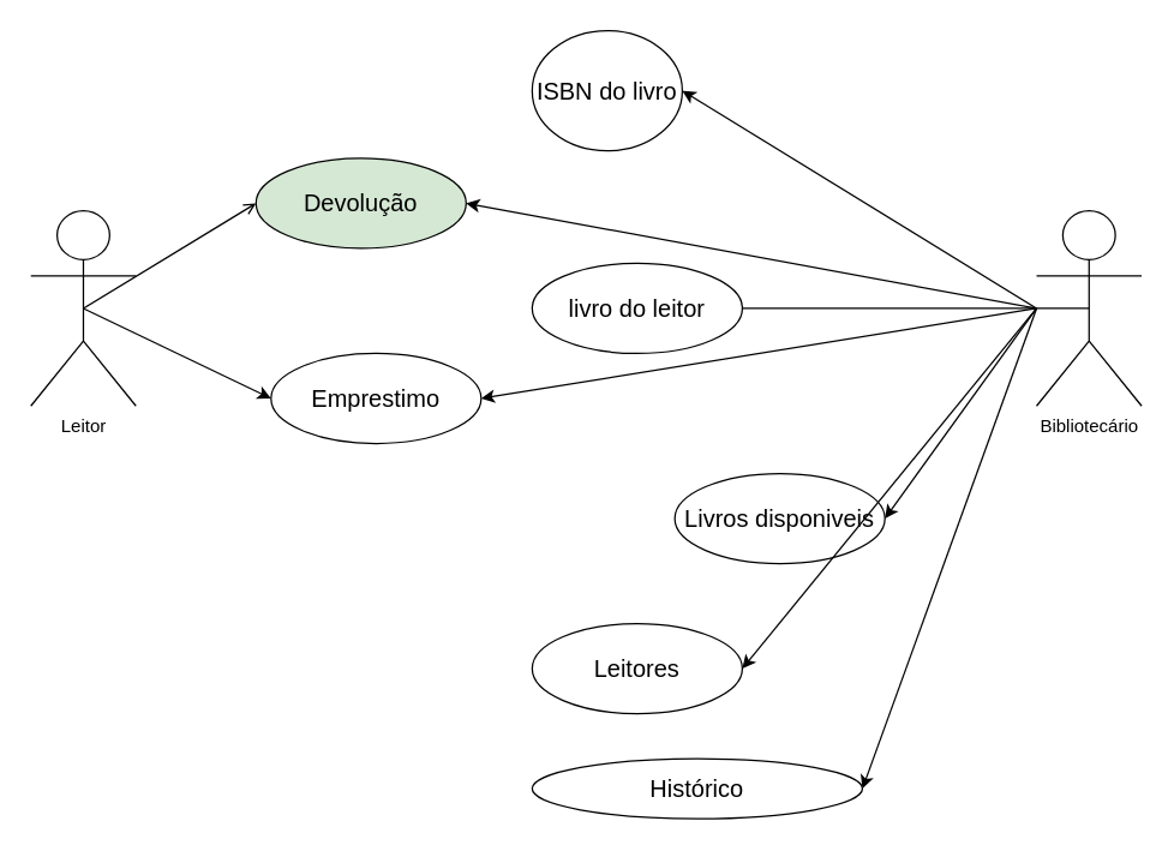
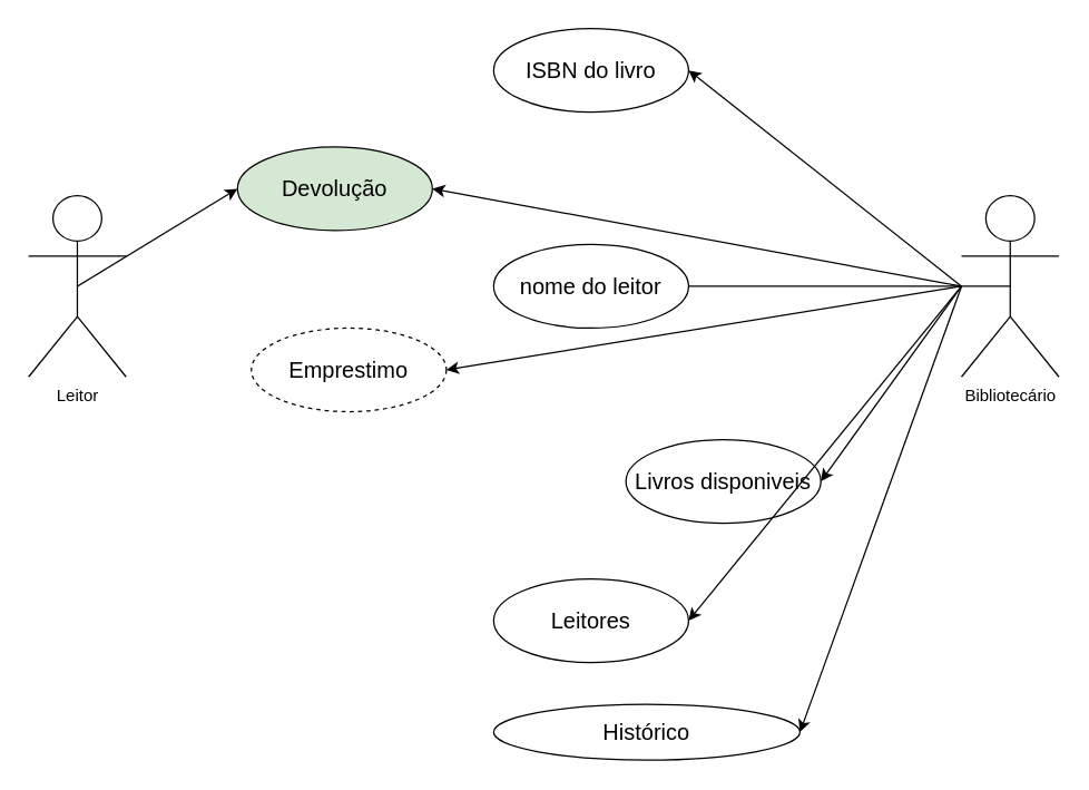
  <mxCell id="0" />
  <mxCell id="1" parent="0" />
  <mxCell id="2" value="Leitor" style="shape=umlActor;verticalLabelPosition=bottom;verticalAlign=top;html=1;outlineConnect=0;" parent="1" vertex="1"><mxGeometry x="20" y="140" width="70" height="130" as="geometry" /></mxCell>
- <mxCell id="3" value="&lt;font style=&quot;font-size: 16px;&quot;&gt;livro do leitor&lt;/font&gt;" style="ellipse;whiteSpace=wrap;html=1;" parent="1" vertex="1"><mxGeometry x="354" y="175" width="140" height="60" as="geometry" /></mxCell>
- <mxCell id="4" value="&lt;span style=&quot;font-size: 16px;&quot;&gt;ISBN do livro&lt;/span&gt;" style="ellipse;whiteSpace=wrap;html=1;" parent="1" vertex="1"><mxGeometry x="354" y="20" width="100" height="80" as="geometry" /></mxCell>
+ <mxCell id="3" value="&lt;font style=&quot;font-size: 16px;&quot;&gt;nome do leitor&lt;/font&gt;" style="ellipse;whiteSpace=wrap;html=1;" parent="1" vertex="1"><mxGeometry x="354" y="175" width="140" height="60" as="geometry" /></mxCell>
+ <mxCell id="4" value="&lt;span style=&quot;font-size: 16px;&quot;&gt;ISBN do livro&lt;/span&gt;" style="ellipse;whiteSpace=wrap;html=1;" parent="1" vertex="1"><mxGeometry x="354" y="20" width="140" height="60" as="geometry" /></mxCell>
  <mxCell id="5" value="&lt;span style=&quot;font-size: 16px;&quot;&gt;Leitores&lt;/span&gt;" style="ellipse;whiteSpace=wrap;html=1;" parent="1" vertex="1"><mxGeometry x="354" y="415" width="140" height="60" as="geometry" /></mxCell>
  <mxCell id="6" value="&lt;font style=&quot;font-size: 16px;&quot;&gt;Livros disponiveis&lt;/font&gt;" style="ellipse;whiteSpace=wrap;html=1;" parent="1" vertex="1"><mxGeometry x="449" y="315" width="140" height="60" as="geometry" /></mxCell>
  <mxCell id="7" value="&lt;font style=&quot;font-size: 16px;&quot;&gt;Histórico&lt;/font&gt;" style="ellipse;whiteSpace=wrap;html=1;" parent="1" vertex="1"><mxGeometry x="354" y="505" width="220" height="40" as="geometry" /></mxCell>
  <mxCell id="8" style="edgeStyle=orthogonalEdgeStyle;rounded=0;orthogonalLoop=1;jettySize=auto;html=1;exitX=0.5;exitY=0.5;exitDx=0;exitDy=0;exitPerimeter=0;endArrow=none;" parent="1" source="9" target="3" edge="1"><mxGeometry relative="1" as="geometry" /></mxCell>
  <mxCell id="9" value="Bibliotecário" style="shape=umlActor;verticalLabelPosition=bottom;verticalAlign=top;html=1;outlineConnect=0;" parent="1" vertex="1"><mxGeometry x="690" y="140" width="70" height="130" as="geometry" /></mxCell>
  <mxCell id="10" value="" style="endArrow=classic;html=1;rounded=0;entryX=1;entryY=0.5;entryDx=0;entryDy=0;" parent="1" target="4" edge="1"><mxGeometry width="50" height="50" relative="1" as="geometry"><mxPoint x="690" y="205" as="sourcePoint" /><mxPoint x="314" y="275" as="targetPoint" /></mxGeometry></mxCell>
  <mxCell id="11" value="" style="endArrow=classic;html=1;rounded=0;entryX=1;entryY=0.5;entryDx=0;entryDy=0;" parent="1" target="6" edge="1"><mxGeometry width="50" height="50" relative="1" as="geometry"><mxPoint x="690" y="205" as="sourcePoint" /><mxPoint x="614" y="270" as="targetPoint" /></mxGeometry></mxCell>
  <mxCell id="12" value="" style="endArrow=classic;html=1;rounded=0;entryX=1;entryY=0.5;entryDx=0;entryDy=0;" parent="1" target="5" edge="1"><mxGeometry width="50" height="50" relative="1" as="geometry"><mxPoint x="690" y="205" as="sourcePoint" /><mxPoint x="394" y="155" as="targetPoint" /></mxGeometry></mxCell>
  <mxCell id="13" value="" style="endArrow=classic;html=1;rounded=0;entryX=1;entryY=0.5;entryDx=0;entryDy=0;" parent="1" target="7" edge="1"><mxGeometry width="50" height="50" relative="1" as="geometry"><mxPoint x="690" y="205" as="sourcePoint" /><mxPoint x="404" y="165" as="targetPoint" /></mxGeometry></mxCell>
  <mxCell id="14" value="&lt;span style=&quot;font-size: 16px;&quot;&gt;Devolução&lt;/span&gt;" style="ellipse;whiteSpace=wrap;html=1;fillColor=#d5e8d4;" parent="1" vertex="1"><mxGeometry x="170" y="105" width="140" height="60" as="geometry" /></mxCell>
- <mxCell id="15" value="&lt;span style=&quot;font-size: 16px;&quot;&gt;Emprestimo&lt;/span&gt;" style="ellipse;whiteSpace=wrap;html=1;" parent="1" vertex="1"><mxGeometry x="180" y="235" width="140" height="60" as="geometry" /></mxCell>
+ <mxCell id="15" value="&lt;span style=&quot;font-size: 16px;&quot;&gt;Emprestimo&lt;/span&gt;" style="ellipse;whiteSpace=wrap;html=1;dashed=1;" parent="1" vertex="1"><mxGeometry x="180" y="235" width="140" height="60" as="geometry" /></mxCell>
  <mxCell id="16" value="" style="endArrow=classic;html=1;rounded=0;entryX=1;entryY=0.5;entryDx=0;entryDy=0;" parent="1" target="14" edge="1"><mxGeometry width="50" height="50" relative="1" as="geometry"><mxPoint x="690" y="205" as="sourcePoint" /><mxPoint x="480" y="25" as="targetPoint" /></mxGeometry></mxCell>
  <mxCell id="17" value="" style="endArrow=classic;html=1;rounded=0;entryX=1;entryY=0.5;entryDx=0;entryDy=0;" parent="1" target="15" edge="1"><mxGeometry width="50" height="50" relative="1" as="geometry"><mxPoint x="690" y="205" as="sourcePoint" /><mxPoint x="514" y="45" as="targetPoint" /></mxGeometry></mxCell>
- <mxCell id="18" value="" style="endArrow=classic;html=1;rounded=0;exitX=0.5;exitY=0.5;exitDx=0;exitDy=0;exitPerimeter=0;entryX=0;entryY=0.5;entryDx=0;entryDy=0;" parent="1" source="2" target="15" edge="1"><mxGeometry width="50" height="50" relative="1" as="geometry"><mxPoint x="410" y="355" as="sourcePoint" /><mxPoint x="460" y="305" as="targetPoint" /></mxGeometry></mxCell>
- <mxCell id="19" value="" style="endArrow=open;html=1;rounded=0;exitX=0.5;exitY=0.5;exitDx=0;exitDy=0;exitPerimeter=0;entryX=0;entryY=0.5;entryDx=0;entryDy=0;" parent="1" source="2" target="14" edge="1"><mxGeometry width="50" height="50" relative="1" as="geometry"><mxPoint x="410" y="355" as="sourcePoint" /><mxPoint x="460" y="305" as="targetPoint" /></mxGeometry></mxCell>
+ <mxCell id="19" value="" style="endArrow=classic;html=1;rounded=0;exitX=0.5;exitY=0.5;exitDx=0;exitDy=0;exitPerimeter=0;entryX=0;entryY=0.5;entryDx=0;entryDy=0;" parent="1" source="2" target="14" edge="1"><mxGeometry width="50" height="50" relative="1" as="geometry"><mxPoint x="410" y="355" as="sourcePoint" /><mxPoint x="460" y="305" as="targetPoint" /></mxGeometry></mxCell>
